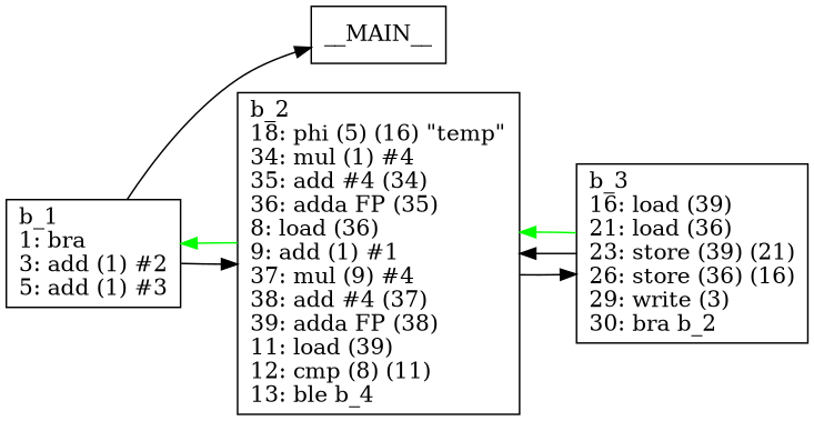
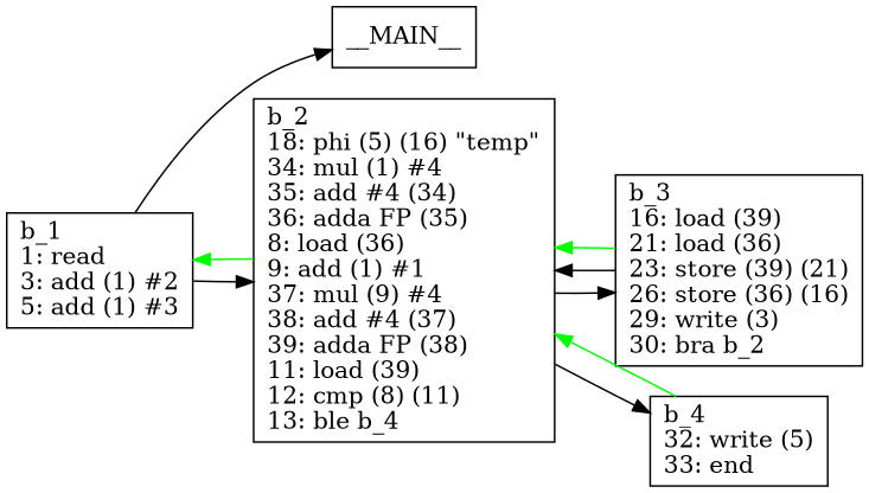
  digraph {
    rankdir=LR
    node [shape=box]
-   n1 [label="b_1\l1: bra\l3: add (1) #2\l5: add (1) #3\l"]
+   n1 [label="b_1\l1: read\l3: add (1) #2\l5: add (1) #3\l"]
    __MAIN__
    n3 [label="b_2\l18: phi (5) (16) \"temp\"\l34: mul (1) #4\l35: add #4 (34)\l36: adda FP (35)\l8: load (36)\l9: add (1) #1\l37: mul (9) #4\l38: add #4 (37)\l39: adda FP (38)\l11: load (39)\l12: cmp (8) (11)\l13: ble b_4\l"]
    n4 [label="b_3\l16: load (39)\l21: load (36)\l23: store (39) (21)\l26: store (36) (16)\l29: write (3)\l30: bra b_2\l"]
+   n5 [label="b_4\l32: write (5)\l33: end\l"]
    n1 -> __MAIN__
    n1 -> n3
    n3 -> n1 [color=green]
    n3 -> n4
+   n3 -> n5
    n4 -> n3
    n4 -> n3 [color=green]
+   n5 -> n3 [color=green]
  }
